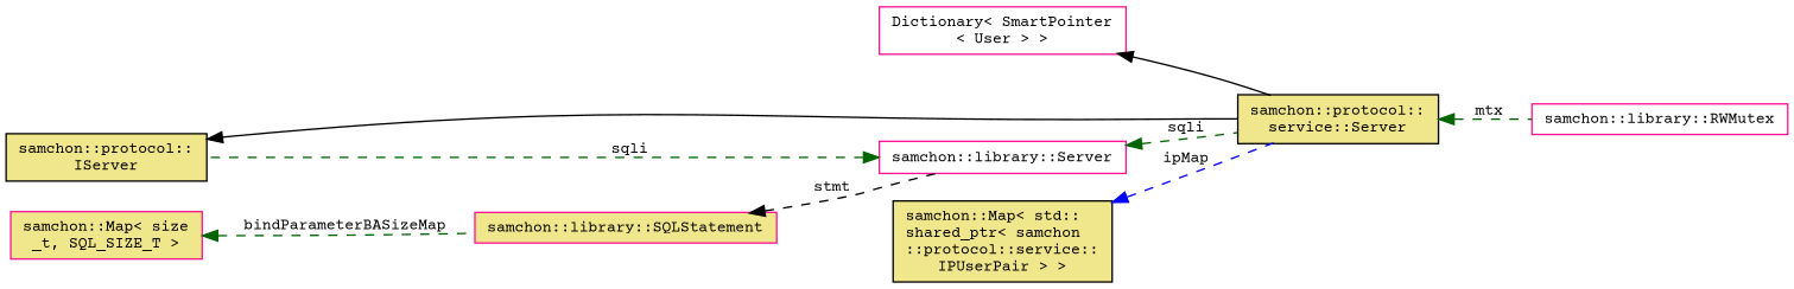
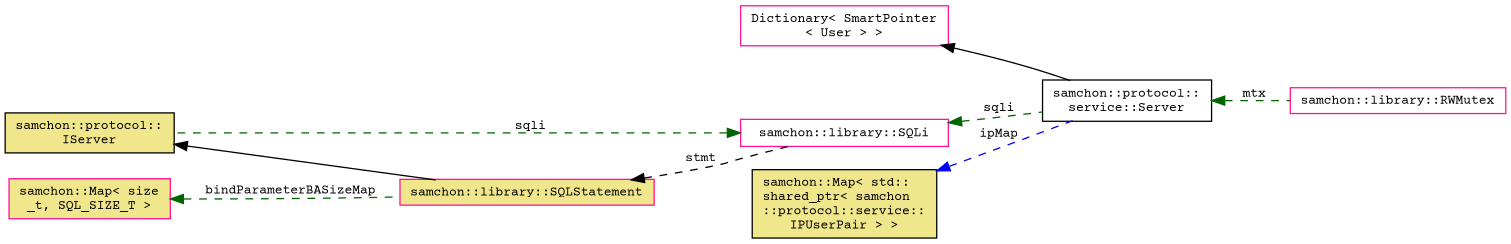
  digraph {
    fontname="Courier Prime"
    rankdir=LR
    node [color=deeppink fillcolor=white fontname="Courier Prime" fontsize=10 shape=record style=filled]
    edge [color=darkgreen dir=back fontname="Courier Prime" fontsize=10 labelfontname=Helvetica labelfontsize=10 style=dashed]
-   n1 [color=black fillcolor=khaki fontcolor=black height=0.2 label="samchon::protocol::\lservice::Server" width=0.4]
+   n1 [color=black fontcolor=black height=0.2 label="samchon::protocol::\lservice::Server" width=0.4]
    n2 [height=0.2 label="samchon::library::RWMutex" width=0.4]
    n3 [height=0.2 label="Dictionary\< SmartPointer\l\< User \> \>" width=0.4]
    n4 [color=black fillcolor=khaki height=0.2 label="samchon::protocol::\lIServer" width=0.4]
    n5 [color=black fillcolor=khaki height=0.2 label="samchon::Map\< std::\lshared_ptr\< samchon\l::protocol::service::\lIPUserPair \> \>" width=0.4]
-   n6 [height=0.2 label="samchon::library::Server" width=0.4]
+   n6 [height=0.2 label="samchon::library::SQLi" width=0.4]
    n7 [fillcolor=khaki height=0.2 label="samchon::library::SQLStatement" width=0.4]
    n8 [fillcolor=khaki height=0.2 label="samchon::Map\< size\l_t, SQL_SIZE_T \>" width=0.4]
    n1 -> n2 [label=" mtx"]
    n3 -> n1 [color=black style=solid]
-   n4 -> n1 [color=black style=solid]
+   n4 -> n7 [color=black style=solid]
    n5 -> n1 [color=blue label=" ipMap"]
    n6 -> n1 [label=" sqli"]
    n6 -> n4 [label=" sqli"]
    n7 -> n6 [color=black label=" stmt"]
    n8 -> n7 [label=" bindParameterBASizeMap"]
  }
